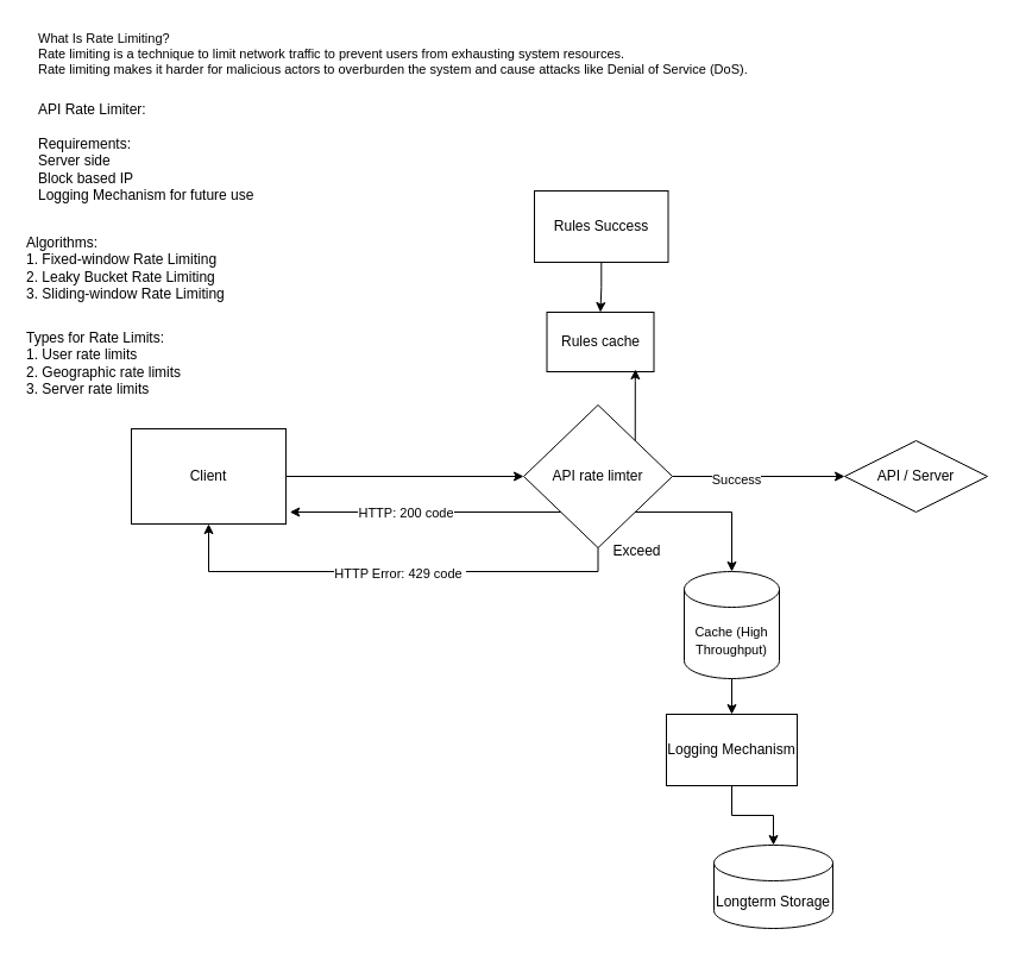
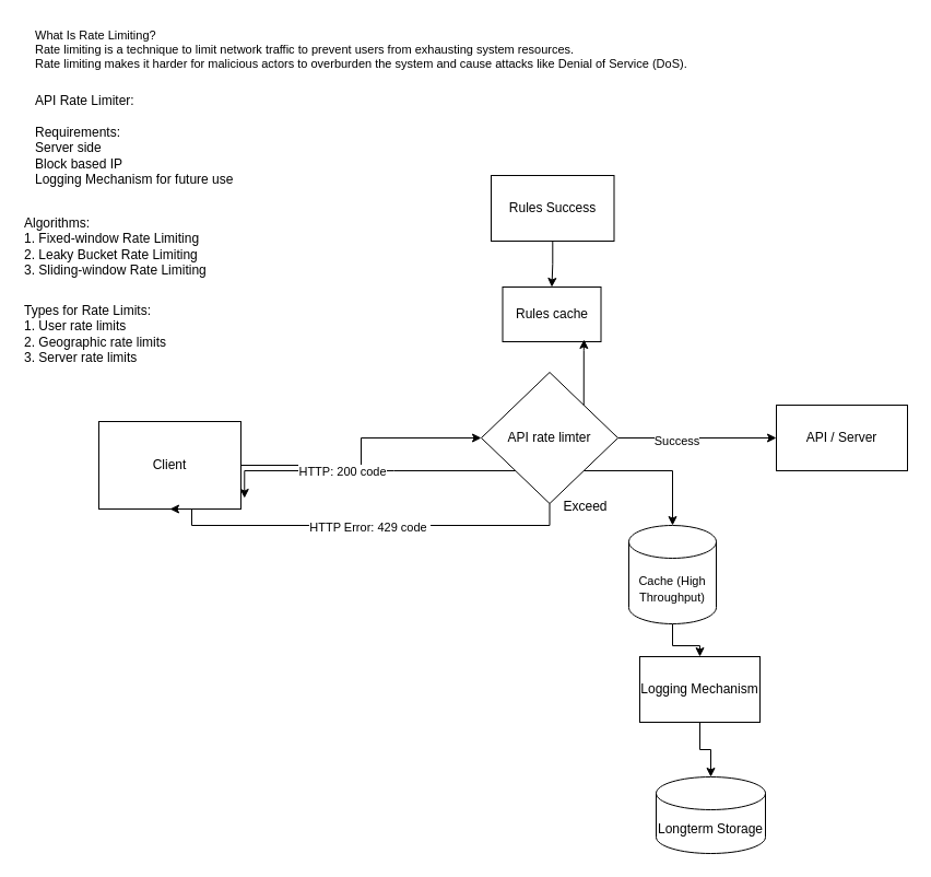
  <mxCell id="0" />
  <mxCell id="1" parent="0" />
  <mxCell id="2" style="edgeStyle=orthogonalEdgeStyle;rounded=0;orthogonalLoop=1;jettySize=auto;html=1;entryX=0;entryY=0.5;entryDx=0;entryDy=0;" edge="1" parent="1" source="3" target="8"><mxGeometry relative="1" as="geometry" /></mxCell>
- <mxCell id="3" value="Client" style="rounded=0;whiteSpace=wrap;html=1;" vertex="1" parent="1"><mxGeometry x="110" y="360" width="130" height="80" as="geometry" /></mxCell>
+ <mxCell id="3" value="Client" style="rounded=0;whiteSpace=wrap;html=1;" vertex="1" parent="1"><mxGeometry x="90" y="385" width="130" height="80" as="geometry" /></mxCell>
  <mxCell id="4" style="edgeStyle=orthogonalEdgeStyle;rounded=0;orthogonalLoop=1;jettySize=auto;html=1;entryX=0.5;entryY=1;entryDx=0;entryDy=0;" edge="1" parent="1" source="8" target="3"><mxGeometry relative="1" as="geometry"><Array as="points"><mxPoint x="503" y="480" /><mxPoint x="175" y="480" /></Array></mxGeometry></mxCell>
  <mxCell id="5" value="HTTP Error: 429 code&amp;nbsp;" style="edgeLabel;html=1;align=center;verticalAlign=middle;resizable=0;points=[];" vertex="1" connectable="0" parent="4"><mxGeometry x="-0.035" y="1" relative="1" as="geometry"><mxPoint as="offset" /></mxGeometry></mxCell>
  <mxCell id="6" style="edgeStyle=orthogonalEdgeStyle;rounded=0;orthogonalLoop=1;jettySize=auto;html=1;entryX=0;entryY=0.5;entryDx=0;entryDy=0;" edge="1" parent="1" source="8" target="11"><mxGeometry relative="1" as="geometry" /></mxCell>
  <mxCell id="7" value="Success" style="edgeLabel;html=1;align=center;verticalAlign=middle;resizable=0;points=[];" vertex="1" connectable="0" parent="6"><mxGeometry x="-0.269" y="-1" relative="1" as="geometry"><mxPoint y="1" as="offset" /></mxGeometry></mxCell>
  <mxCell id="8" value="API rate limter" style="rhombus;whiteSpace=wrap;html=1;" vertex="1" parent="1"><mxGeometry x="440" y="340" width="125" height="120" as="geometry" /></mxCell>
  <mxCell id="9" style="edgeStyle=orthogonalEdgeStyle;rounded=0;orthogonalLoop=1;jettySize=auto;html=1;entryX=0.5;entryY=0;entryDx=0;entryDy=0;" edge="1" parent="1" source="10" target="15"><mxGeometry relative="1" as="geometry" /></mxCell>
  <mxCell id="10" value="Rules Success" style="rounded=0;whiteSpace=wrap;html=1;" vertex="1" parent="1"><mxGeometry x="449" y="160" width="112.5" height="60" as="geometry" /></mxCell>
- <mxCell id="11" value="API / Server" style="rhombus;whiteSpace=wrap;html=1;" vertex="1" parent="1"><mxGeometry x="710" y="370" width="120" height="60" as="geometry" /></mxCell>
+ <mxCell id="11" value="API / Server" style="rounded=0;whiteSpace=wrap;html=1;" vertex="1" parent="1"><mxGeometry x="710" y="370" width="120" height="60" as="geometry" /></mxCell>
  <mxCell id="12" style="edgeStyle=orthogonalEdgeStyle;rounded=0;orthogonalLoop=1;jettySize=auto;html=1;exitX=0;exitY=1;exitDx=0;exitDy=0;entryX=1.025;entryY=0.875;entryDx=0;entryDy=0;entryPerimeter=0;" edge="1" parent="1" source="8" target="3"><mxGeometry relative="1" as="geometry"><Array as="points"><mxPoint x="360" y="430" /><mxPoint x="360" y="430" /></Array></mxGeometry></mxCell>
  <mxCell id="13" value="HTTP: 200 code" style="edgeLabel;html=1;align=center;verticalAlign=middle;resizable=0;points=[];" vertex="1" connectable="0" parent="12"><mxGeometry x="0.222" y="2" relative="1" as="geometry"><mxPoint x="8" y="-2" as="offset" /></mxGeometry></mxCell>
  <mxCell id="14" value="Exceed" style="text;html=1;align=center;verticalAlign=middle;resizable=0;points=[];autosize=1;strokeColor=none;fillColor=none;" vertex="1" parent="1"><mxGeometry x="505" y="448" width="60" height="30" as="geometry" /></mxCell>
  <mxCell id="15" value="Rules cache" style="rounded=0;whiteSpace=wrap;html=1;" vertex="1" parent="1"><mxGeometry x="459.5" y="262" width="90" height="50" as="geometry" /></mxCell>
  <mxCell id="16" style="edgeStyle=orthogonalEdgeStyle;rounded=0;orthogonalLoop=1;jettySize=auto;html=1;exitX=1;exitY=0;exitDx=0;exitDy=0;" edge="1" parent="1" source="8"><mxGeometry relative="1" as="geometry"><mxPoint x="534" y="310" as="targetPoint" /></mxGeometry></mxCell>
  <mxCell id="17" style="edgeStyle=orthogonalEdgeStyle;rounded=0;orthogonalLoop=1;jettySize=auto;html=1;entryX=0.5;entryY=0;entryDx=0;entryDy=0;" edge="1" parent="1" source="18" target="20"><mxGeometry relative="1" as="geometry" /></mxCell>
  <mxCell id="18" value="&lt;font style=&quot;font-size: 11px;&quot;&gt;Cache (High Throughput)&lt;/font&gt;" style="shape=cylinder3;whiteSpace=wrap;html=1;boundedLbl=1;backgroundOutline=1;size=15;" vertex="1" parent="1"><mxGeometry x="575" y="480" width="80" height="90" as="geometry" /></mxCell>
  <mxCell id="19" style="edgeStyle=orthogonalEdgeStyle;rounded=0;orthogonalLoop=1;jettySize=auto;html=1;exitX=1;exitY=1;exitDx=0;exitDy=0;entryX=0.5;entryY=0;entryDx=0;entryDy=0;entryPerimeter=0;" edge="1" parent="1" source="8" target="18"><mxGeometry relative="1" as="geometry" /></mxCell>
- <mxCell id="20" value="Logging Mechanism" style="rounded=0;whiteSpace=wrap;html=1;" vertex="1" parent="1"><mxGeometry x="560" y="600" width="110" height="60" as="geometry" /></mxCell>
+ <mxCell id="20" value="Logging Mechanism" style="rounded=0;whiteSpace=wrap;html=1;" vertex="1" parent="1"><mxGeometry x="585" y="600" width="110" height="60" as="geometry" /></mxCell>
  <mxCell id="21" value="Longterm Storage" style="shape=cylinder3;whiteSpace=wrap;html=1;boundedLbl=1;backgroundOutline=1;size=15;" vertex="1" parent="1"><mxGeometry x="600" y="710" width="100" height="70" as="geometry" /></mxCell>
  <mxCell id="22" style="edgeStyle=orthogonalEdgeStyle;rounded=0;orthogonalLoop=1;jettySize=auto;html=1;exitX=0.5;exitY=1;exitDx=0;exitDy=0;entryX=0.5;entryY=0;entryDx=0;entryDy=0;entryPerimeter=0;" edge="1" parent="1" source="20" target="21"><mxGeometry relative="1" as="geometry" /></mxCell>
  <mxCell id="23" value="API Rate Limiter:&lt;br&gt;&lt;br&gt;&lt;div style=&quot;&quot;&gt;Requirements:&lt;/div&gt;&lt;div style=&quot;&quot;&gt;Server side&lt;/div&gt;&lt;div style=&quot;&quot;&gt;Block based IP&lt;/div&gt;&lt;div style=&quot;&quot;&gt;Logging Mechanism for future use&lt;/div&gt;&lt;div style=&quot;&quot;&gt;&lt;br&gt;&lt;/div&gt;" style="text;html=1;align=left;verticalAlign=middle;resizable=0;points=[];autosize=1;strokeColor=none;fillColor=none;" vertex="1" parent="1"><mxGeometry x="30" y="80" width="200" height="110" as="geometry" /></mxCell>
  <mxCell id="24" value="Algorithms:&lt;br&gt;1.&amp;nbsp;Fixed-window Rate Limiting&lt;br&gt;2. Leaky Bucket Rate Limiting&lt;br&gt;3. Sliding-window Rate Limiting" style="text;html=1;align=left;verticalAlign=middle;resizable=0;points=[];autosize=1;strokeColor=none;fillColor=none;" vertex="1" parent="1"><mxGeometry x="20" y="190" width="190" height="70" as="geometry" /></mxCell>
  <mxCell id="25" value="What Is Rate Limiting? &lt;br&gt;Rate limiting is a technique to limit network traffic to prevent users from exhausting system resources. &lt;br&gt;Rate limiting makes it harder for malicious actors to overburden the system and cause attacks like Denial of Service (DoS)." style="text;html=1;align=left;verticalAlign=middle;resizable=0;points=[];autosize=1;strokeColor=none;fillColor=none;fontSize=11;" vertex="1" parent="1"><mxGeometry x="30" y="20" width="620" height="50" as="geometry" /></mxCell>
  <mxCell id="26" value="Types for Rate Limits:&lt;br&gt;1.&amp;nbsp;User rate limits&lt;br&gt;2.&amp;nbsp;Geographic rate limits&lt;br&gt;3. Server rate limits" style="text;html=1;align=left;verticalAlign=middle;resizable=0;points=[];autosize=1;strokeColor=none;fillColor=none;" vertex="1" parent="1"><mxGeometry x="20" y="270" width="150" height="70" as="geometry" /></mxCell>
